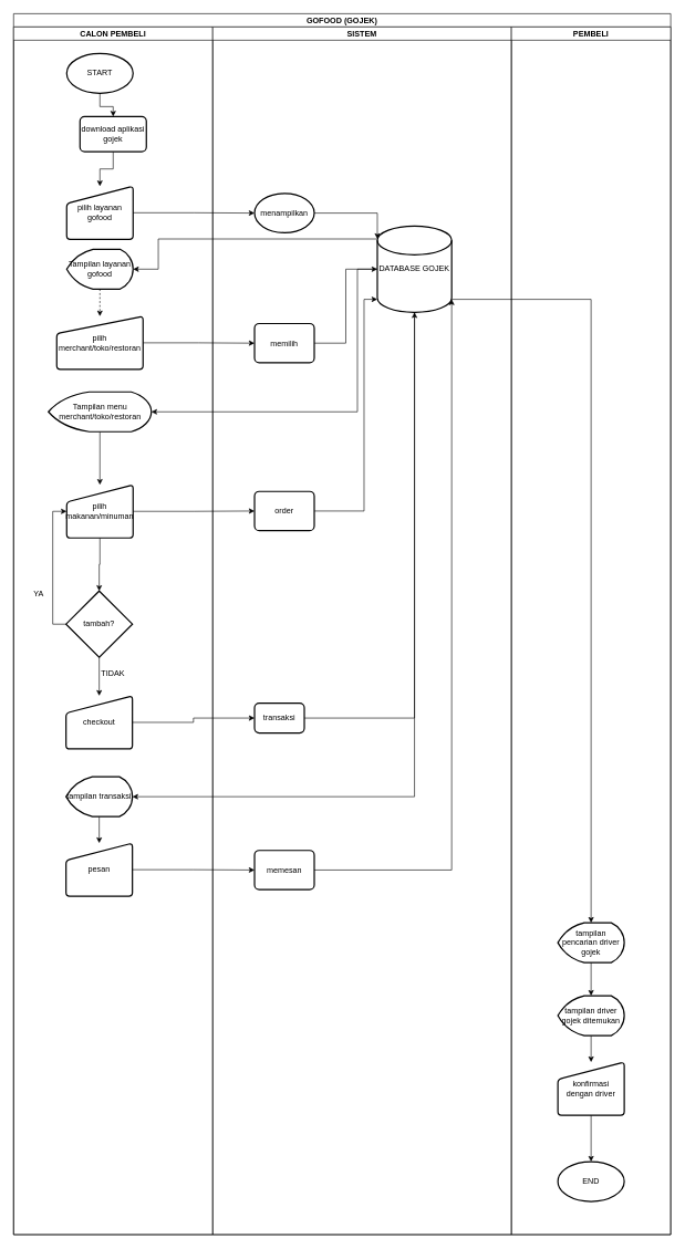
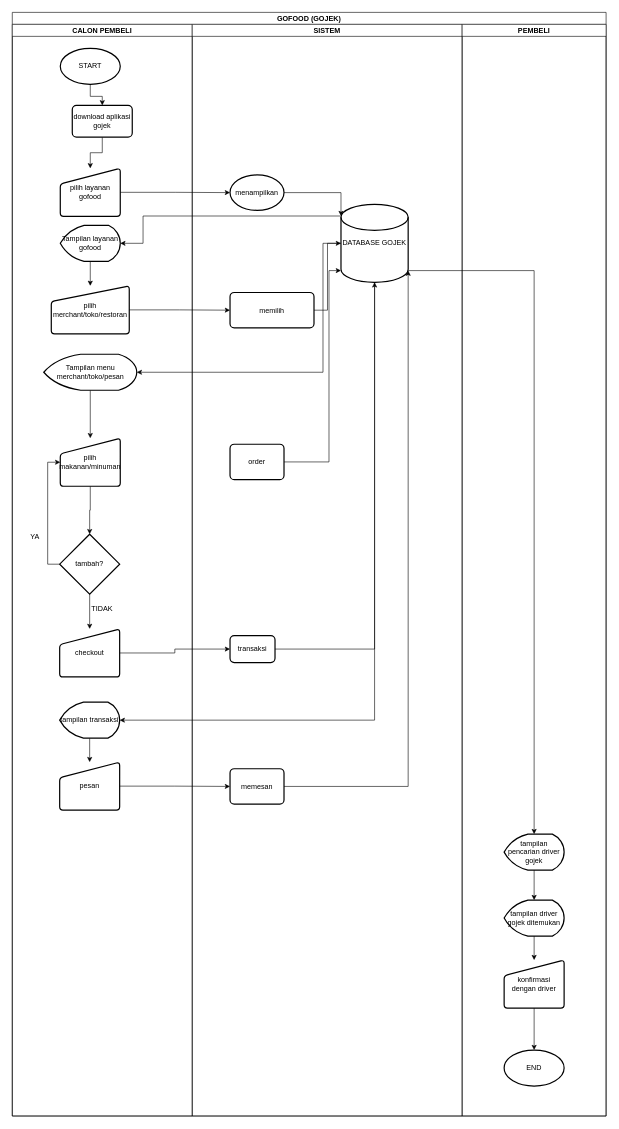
  <mxCell id="0" />
  <mxCell id="1" parent="0" />
  <mxCell id="2" value="GOFOOD (GOJEK)" style="swimlane;childLayout=stackLayout;resizeParent=1;resizeParentMax=0;startSize=20;" parent="1" vertex="1"><mxGeometry x="20" y="20" width="990" height="1840" as="geometry" /></mxCell>
  <mxCell id="3" value="CALON PEMBELI" style="swimlane;startSize=20;" parent="2" vertex="1"><mxGeometry y="20" width="300" height="1820" as="geometry" /></mxCell>
  <mxCell id="4" style="edgeStyle=orthogonalEdgeStyle;rounded=0;orthogonalLoop=1;jettySize=auto;html=1;exitX=0.5;exitY=1;exitDx=0;exitDy=0;exitPerimeter=0;entryX=0.5;entryY=0;entryDx=0;entryDy=0;" parent="3" source="5" target="9" edge="1"><mxGeometry relative="1" as="geometry"><mxPoint x="130" y="138" as="targetPoint" /></mxGeometry></mxCell>
  <mxCell id="5" value="START" style="strokeWidth=2;html=1;shape=mxgraph.flowchart.start_1;whiteSpace=wrap;" parent="3" vertex="1"><mxGeometry x="80" y="40" width="100" height="60" as="geometry" /></mxCell>
  <mxCell id="6" style="edgeStyle=orthogonalEdgeStyle;rounded=0;orthogonalLoop=1;jettySize=auto;html=1;exitX=0.5;exitY=1;exitDx=0;exitDy=0;entryX=0.5;entryY=0;entryDx=0;entryDy=0;entryPerimeter=0;" edge="1" parent="3" source="7" target="18"><mxGeometry relative="1" as="geometry" /></mxCell>
  <mxCell id="7" value="pilih makanan/minuman" style="html=1;strokeWidth=2;shape=manualInput;whiteSpace=wrap;rounded=1;size=26;arcSize=11;" parent="3" vertex="1"><mxGeometry x="80" y="690" width="100" height="80" as="geometry" /></mxCell>
  <mxCell id="8" style="edgeStyle=orthogonalEdgeStyle;rounded=0;orthogonalLoop=1;jettySize=auto;html=1;exitX=0.5;exitY=1;exitDx=0;exitDy=0;entryX=0.5;entryY=0;entryDx=0;entryDy=0;" edge="1" parent="3" source="9" target="10"><mxGeometry relative="1" as="geometry" /></mxCell>
  <mxCell id="9" value="download aplikasi gojek" style="rounded=1;whiteSpace=wrap;html=1;absoluteArcSize=1;arcSize=14;strokeWidth=2;" vertex="1" parent="3"><mxGeometry x="100" y="135" width="100" height="53" as="geometry" /></mxCell>
  <mxCell id="10" value="pilih layanan gofood" style="html=1;strokeWidth=2;shape=manualInput;whiteSpace=wrap;rounded=1;size=26;arcSize=11;" vertex="1" parent="3"><mxGeometry x="80" y="240" width="100" height="80" as="geometry" /></mxCell>
- <mxCell id="11" style="edgeStyle=orthogonalEdgeStyle;rounded=0;orthogonalLoop=1;jettySize=auto;html=1;exitX=0.5;exitY=1;exitDx=0;exitDy=0;exitPerimeter=0;entryX=0.5;entryY=0;entryDx=0;entryDy=0;dashed=1;" edge="1" parent="3" source="12" target="13"><mxGeometry relative="1" as="geometry" /></mxCell>
+ <mxCell id="11" style="edgeStyle=orthogonalEdgeStyle;rounded=0;orthogonalLoop=1;jettySize=auto;html=1;exitX=0.5;exitY=1;exitDx=0;exitDy=0;exitPerimeter=0;entryX=0.5;entryY=0;entryDx=0;entryDy=0;" edge="1" parent="3" source="12" target="13"><mxGeometry relative="1" as="geometry" /></mxCell>
  <mxCell id="12" value="Tampilan layanan gofood" style="strokeWidth=2;html=1;shape=mxgraph.flowchart.display;whiteSpace=wrap;" vertex="1" parent="3"><mxGeometry x="80" y="335" width="100" height="60" as="geometry" /></mxCell>
  <mxCell id="13" value="pilih merchant/toko/restoran" style="html=1;strokeWidth=2;shape=manualInput;whiteSpace=wrap;rounded=1;size=26;arcSize=11;" vertex="1" parent="3"><mxGeometry x="65" y="436" width="130" height="80" as="geometry" /></mxCell>
  <mxCell id="14" style="edgeStyle=orthogonalEdgeStyle;rounded=0;orthogonalLoop=1;jettySize=auto;html=1;exitX=0.5;exitY=1;exitDx=0;exitDy=0;exitPerimeter=0;entryX=0.5;entryY=0;entryDx=0;entryDy=0;" edge="1" parent="3" source="15" target="7"><mxGeometry relative="1" as="geometry" /></mxCell>
- <mxCell id="15" value="Tampilan menu merchant/toko/restoran" style="strokeWidth=2;html=1;shape=mxgraph.flowchart.display;whiteSpace=wrap;" vertex="1" parent="3"><mxGeometry x="52.5" y="550" width="155" height="60" as="geometry" /></mxCell>
+ <mxCell id="15" value="Tampilan menu merchant/toko/pesan" style="strokeWidth=2;html=1;shape=mxgraph.flowchart.display;whiteSpace=wrap;" vertex="1" parent="3"><mxGeometry x="52.5" y="550" width="155" height="60" as="geometry" /></mxCell>
  <mxCell id="16" style="edgeStyle=orthogonalEdgeStyle;rounded=0;orthogonalLoop=1;jettySize=auto;html=1;exitX=0;exitY=0.5;exitDx=0;exitDy=0;exitPerimeter=0;entryX=0;entryY=0.5;entryDx=0;entryDy=0;" edge="1" parent="3" source="18" target="7"><mxGeometry relative="1" as="geometry" /></mxCell>
  <mxCell id="17" style="edgeStyle=orthogonalEdgeStyle;rounded=0;orthogonalLoop=1;jettySize=auto;html=1;exitX=0.5;exitY=1;exitDx=0;exitDy=0;exitPerimeter=0;entryX=0.5;entryY=0;entryDx=0;entryDy=0;" edge="1" parent="3" source="18" target="21"><mxGeometry relative="1" as="geometry" /></mxCell>
  <mxCell id="18" value="tambah?" style="strokeWidth=2;html=1;shape=mxgraph.flowchart.decision;whiteSpace=wrap;" vertex="1" parent="3"><mxGeometry x="79" y="850" width="100" height="100" as="geometry" /></mxCell>
  <mxCell id="19" value="YA" style="text;html=1;strokeColor=none;fillColor=none;align=center;verticalAlign=middle;whiteSpace=wrap;rounded=0;" vertex="1" parent="3"><mxGeometry x="8" y="840" width="60" height="30" as="geometry" /></mxCell>
  <mxCell id="20" value="TIDAK" style="text;html=1;strokeColor=none;fillColor=none;align=center;verticalAlign=middle;whiteSpace=wrap;rounded=0;" vertex="1" parent="3"><mxGeometry x="120" y="960" width="60" height="30" as="geometry" /></mxCell>
  <mxCell id="21" value="checkout" style="html=1;strokeWidth=2;shape=manualInput;whiteSpace=wrap;rounded=1;size=26;arcSize=11;" vertex="1" parent="3"><mxGeometry x="79" y="1008" width="100" height="80" as="geometry" /></mxCell>
  <mxCell id="22" style="edgeStyle=orthogonalEdgeStyle;rounded=0;orthogonalLoop=1;jettySize=auto;html=1;exitX=0.5;exitY=1;exitDx=0;exitDy=0;exitPerimeter=0;entryX=0.5;entryY=0;entryDx=0;entryDy=0;" edge="1" parent="3" source="23" target="24"><mxGeometry relative="1" as="geometry" /></mxCell>
  <mxCell id="23" value="tampilan transaksi" style="strokeWidth=2;html=1;shape=mxgraph.flowchart.display;whiteSpace=wrap;" vertex="1" parent="3"><mxGeometry x="79" y="1130" width="100" height="60" as="geometry" /></mxCell>
  <mxCell id="24" value="pesan" style="html=1;strokeWidth=2;shape=manualInput;whiteSpace=wrap;rounded=1;size=26;arcSize=11;" vertex="1" parent="3"><mxGeometry x="79" y="1230" width="100" height="80" as="geometry" /></mxCell>
  <mxCell id="25" value="SISTEM" style="swimlane;startSize=20;" parent="2" vertex="1"><mxGeometry x="300" y="20" width="450" height="1820" as="geometry" /></mxCell>
  <mxCell id="26" value="DATABASE GOJEK" style="strokeWidth=2;html=1;shape=mxgraph.flowchart.database;whiteSpace=wrap;" parent="25" vertex="1"><mxGeometry x="248" y="300" width="112" height="130" as="geometry" /></mxCell>
  <mxCell id="27" style="edgeStyle=orthogonalEdgeStyle;rounded=0;orthogonalLoop=1;jettySize=auto;html=1;exitX=1;exitY=0.5;exitDx=0;exitDy=0;entryX=0;entryY=0.15;entryDx=0;entryDy=0;entryPerimeter=0;" edge="1" parent="25" source="28" target="26"><mxGeometry relative="1" as="geometry"><Array as="points"><mxPoint x="248" y="281" /></Array></mxGeometry></mxCell>
  <mxCell id="28" value="menampilkan" style="ellipse;whiteSpace=wrap;html=1;absoluteArcSize=1;arcSize=14;strokeWidth=2;" vertex="1" parent="25"><mxGeometry x="63" y="251" width="90" height="59" as="geometry" /></mxCell>
  <mxCell id="29" style="edgeStyle=orthogonalEdgeStyle;rounded=0;orthogonalLoop=1;jettySize=auto;html=1;exitX=1;exitY=0.5;exitDx=0;exitDy=0;entryX=0;entryY=0.5;entryDx=0;entryDy=0;entryPerimeter=0;" edge="1" parent="25" source="30" target="26"><mxGeometry relative="1" as="geometry" /></mxCell>
- <mxCell id="30" value="memilih" style="rounded=1;whiteSpace=wrap;html=1;absoluteArcSize=1;arcSize=14;strokeWidth=2;" vertex="1" parent="25"><mxGeometry x="63" y="447" width="90" height="59" as="geometry" /></mxCell>
+ <mxCell id="30" value="memilih" style="rounded=1;whiteSpace=wrap;html=1;absoluteArcSize=1;arcSize=14;strokeWidth=2;" vertex="1" parent="25"><mxGeometry x="63" y="447" width="140" height="59" as="geometry" /></mxCell>
  <mxCell id="31" style="edgeStyle=orthogonalEdgeStyle;rounded=0;orthogonalLoop=1;jettySize=auto;html=1;exitX=1;exitY=0.5;exitDx=0;exitDy=0;entryX=0;entryY=0.85;entryDx=0;entryDy=0;entryPerimeter=0;" edge="1" parent="25" source="32" target="26"><mxGeometry relative="1" as="geometry"><Array as="points"><mxPoint x="228" y="730" /><mxPoint x="228" y="411" /></Array></mxGeometry></mxCell>
  <mxCell id="32" value="order" style="rounded=1;whiteSpace=wrap;html=1;absoluteArcSize=1;arcSize=14;strokeWidth=2;" vertex="1" parent="25"><mxGeometry x="63" y="700" width="90" height="59" as="geometry" /></mxCell>
  <mxCell id="33" style="edgeStyle=orthogonalEdgeStyle;rounded=0;orthogonalLoop=1;jettySize=auto;html=1;exitX=1;exitY=0.5;exitDx=0;exitDy=0;entryX=0.5;entryY=1;entryDx=0;entryDy=0;entryPerimeter=0;" edge="1" parent="25" source="34" target="26"><mxGeometry relative="1" as="geometry" /></mxCell>
  <mxCell id="34" value="transaksi" style="rounded=1;whiteSpace=wrap;html=1;absoluteArcSize=1;arcSize=14;strokeWidth=2;" vertex="1" parent="25"><mxGeometry x="63" y="1019" width="75" height="45" as="geometry" /></mxCell>
  <mxCell id="35" style="edgeStyle=orthogonalEdgeStyle;rounded=0;orthogonalLoop=1;jettySize=auto;html=1;exitX=1;exitY=0.5;exitDx=0;exitDy=0;entryX=1;entryY=0.85;entryDx=0;entryDy=0;entryPerimeter=0;" edge="1" parent="25" source="36" target="26"><mxGeometry relative="1" as="geometry"><Array as="points"><mxPoint x="360" y="1271" /></Array></mxGeometry></mxCell>
  <mxCell id="36" value="memesan" style="rounded=1;whiteSpace=wrap;html=1;absoluteArcSize=1;arcSize=14;strokeWidth=2;" vertex="1" parent="25"><mxGeometry x="63" y="1241" width="90" height="59" as="geometry" /></mxCell>
  <mxCell id="37" value="PEMBELI" style="swimlane;startSize=20;" parent="2" vertex="1"><mxGeometry x="750" y="20" width="240" height="1820" as="geometry" /></mxCell>
  <mxCell id="38" style="edgeStyle=orthogonalEdgeStyle;rounded=0;orthogonalLoop=1;jettySize=auto;html=1;exitX=0.5;exitY=1;exitDx=0;exitDy=0;exitPerimeter=0;entryX=0.5;entryY=0;entryDx=0;entryDy=0;entryPerimeter=0;" edge="1" parent="37" source="39" target="41"><mxGeometry relative="1" as="geometry" /></mxCell>
  <mxCell id="39" value="tampilan pencarian driver gojek" style="strokeWidth=2;html=1;shape=mxgraph.flowchart.display;whiteSpace=wrap;" vertex="1" parent="37"><mxGeometry x="70" y="1350" width="100" height="60" as="geometry" /></mxCell>
  <mxCell id="40" style="edgeStyle=orthogonalEdgeStyle;rounded=0;orthogonalLoop=1;jettySize=auto;html=1;exitX=0.5;exitY=1;exitDx=0;exitDy=0;exitPerimeter=0;entryX=0.5;entryY=0;entryDx=0;entryDy=0;" edge="1" parent="37" source="41" target="43"><mxGeometry relative="1" as="geometry" /></mxCell>
  <mxCell id="41" value="tampilan driver gojek ditemukan" style="strokeWidth=2;html=1;shape=mxgraph.flowchart.display;whiteSpace=wrap;" vertex="1" parent="37"><mxGeometry x="70" y="1460" width="100" height="60" as="geometry" /></mxCell>
  <mxCell id="42" style="edgeStyle=orthogonalEdgeStyle;rounded=0;orthogonalLoop=1;jettySize=auto;html=1;exitX=0.5;exitY=1;exitDx=0;exitDy=0;entryX=0.5;entryY=0;entryDx=0;entryDy=0;entryPerimeter=0;" edge="1" parent="37" source="43" target="44"><mxGeometry relative="1" as="geometry" /></mxCell>
  <mxCell id="43" value="konfirmasi dengan driver" style="html=1;strokeWidth=2;shape=manualInput;whiteSpace=wrap;rounded=1;size=26;arcSize=11;" vertex="1" parent="37"><mxGeometry x="70" y="1560" width="100" height="80" as="geometry" /></mxCell>
  <mxCell id="44" value="END" style="strokeWidth=2;html=1;shape=mxgraph.flowchart.start_1;whiteSpace=wrap;" vertex="1" parent="37"><mxGeometry x="70" y="1710" width="100" height="60" as="geometry" /></mxCell>
  <mxCell id="45" style="edgeStyle=orthogonalEdgeStyle;rounded=0;orthogonalLoop=1;jettySize=auto;html=1;exitX=1;exitY=0.5;exitDx=0;exitDy=0;entryX=0;entryY=0.5;entryDx=0;entryDy=0;" edge="1" parent="2" source="10" target="28"><mxGeometry relative="1" as="geometry" /></mxCell>
  <mxCell id="46" style="edgeStyle=orthogonalEdgeStyle;rounded=0;orthogonalLoop=1;jettySize=auto;html=1;exitX=0;exitY=0.15;exitDx=0;exitDy=0;exitPerimeter=0;entryX=1;entryY=0.5;entryDx=0;entryDy=0;entryPerimeter=0;" edge="1" parent="2" source="26" target="12"><mxGeometry relative="1" as="geometry"><Array as="points"><mxPoint x="218" y="339" /><mxPoint x="218" y="385" /></Array></mxGeometry></mxCell>
  <mxCell id="47" style="edgeStyle=orthogonalEdgeStyle;rounded=0;orthogonalLoop=1;jettySize=auto;html=1;exitX=1;exitY=0.5;exitDx=0;exitDy=0;entryX=0;entryY=0.5;entryDx=0;entryDy=0;" edge="1" parent="2" source="13" target="30"><mxGeometry relative="1" as="geometry" /></mxCell>
  <mxCell id="48" style="edgeStyle=orthogonalEdgeStyle;rounded=0;orthogonalLoop=1;jettySize=auto;html=1;exitX=0;exitY=0.5;exitDx=0;exitDy=0;exitPerimeter=0;entryX=1;entryY=0.5;entryDx=0;entryDy=0;entryPerimeter=0;" edge="1" parent="2" source="26" target="15"><mxGeometry relative="1" as="geometry"><Array as="points"><mxPoint x="518" y="385" /><mxPoint x="518" y="600" /></Array></mxGeometry></mxCell>
- <mxCell id="49" style="edgeStyle=orthogonalEdgeStyle;rounded=0;orthogonalLoop=1;jettySize=auto;html=1;exitX=1;exitY=0.5;exitDx=0;exitDy=0;entryX=0;entryY=0.5;entryDx=0;entryDy=0;" edge="1" parent="2" source="7" target="32"><mxGeometry relative="1" as="geometry" /></mxCell>
  <mxCell id="50" style="edgeStyle=orthogonalEdgeStyle;rounded=0;orthogonalLoop=1;jettySize=auto;html=1;exitX=1;exitY=0.5;exitDx=0;exitDy=0;entryX=0;entryY=0.5;entryDx=0;entryDy=0;" edge="1" parent="2" source="21" target="34"><mxGeometry relative="1" as="geometry" /></mxCell>
  <mxCell id="51" style="edgeStyle=orthogonalEdgeStyle;rounded=0;orthogonalLoop=1;jettySize=auto;html=1;exitX=0.5;exitY=1;exitDx=0;exitDy=0;exitPerimeter=0;entryX=1;entryY=0.5;entryDx=0;entryDy=0;entryPerimeter=0;" edge="1" parent="2" source="26" target="23"><mxGeometry relative="1" as="geometry" /></mxCell>
  <mxCell id="52" style="edgeStyle=orthogonalEdgeStyle;rounded=0;orthogonalLoop=1;jettySize=auto;html=1;exitX=1;exitY=0.5;exitDx=0;exitDy=0;entryX=0;entryY=0.5;entryDx=0;entryDy=0;" edge="1" parent="2" source="24" target="36"><mxGeometry relative="1" as="geometry" /></mxCell>
  <mxCell id="53" style="edgeStyle=orthogonalEdgeStyle;rounded=0;orthogonalLoop=1;jettySize=auto;html=1;exitX=1;exitY=0.85;exitDx=0;exitDy=0;exitPerimeter=0;entryX=0.5;entryY=0;entryDx=0;entryDy=0;entryPerimeter=0;" edge="1" parent="2" source="26" target="39"><mxGeometry relative="1" as="geometry" /></mxCell>
